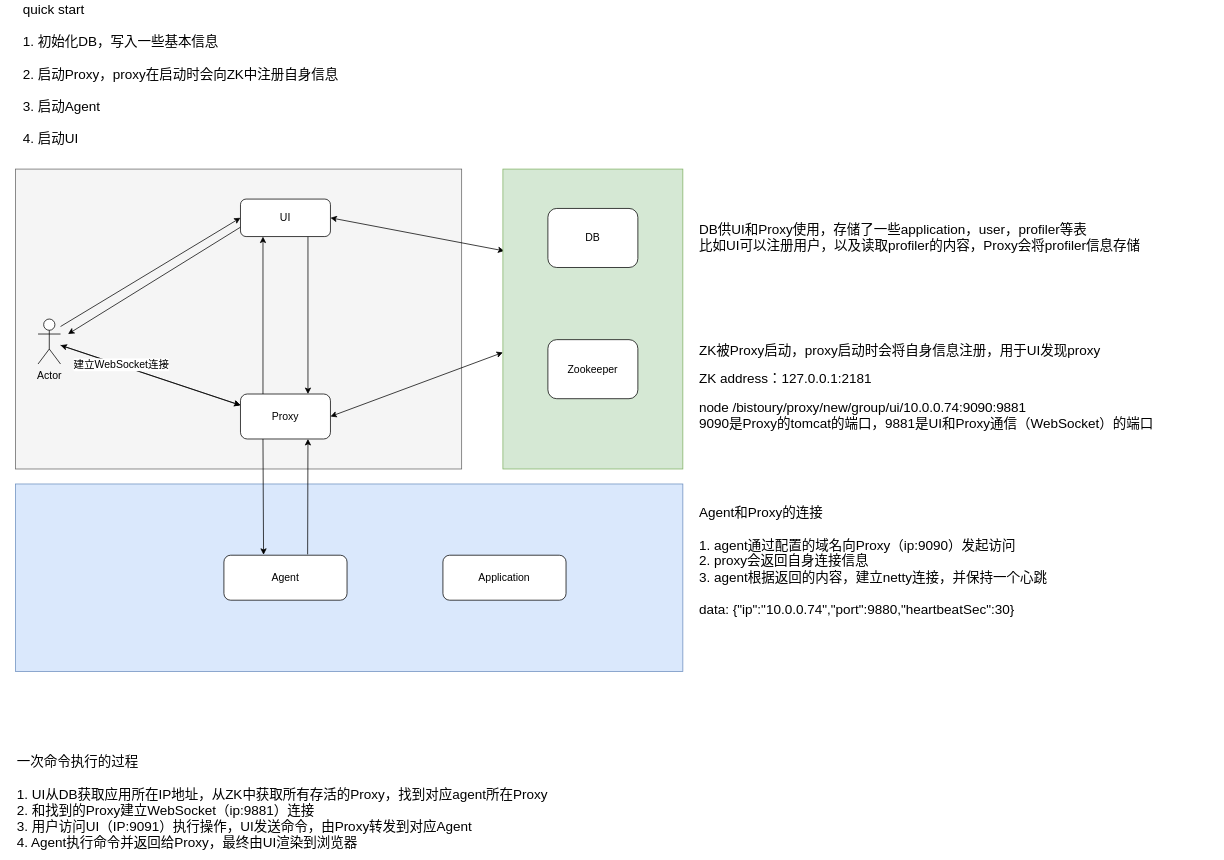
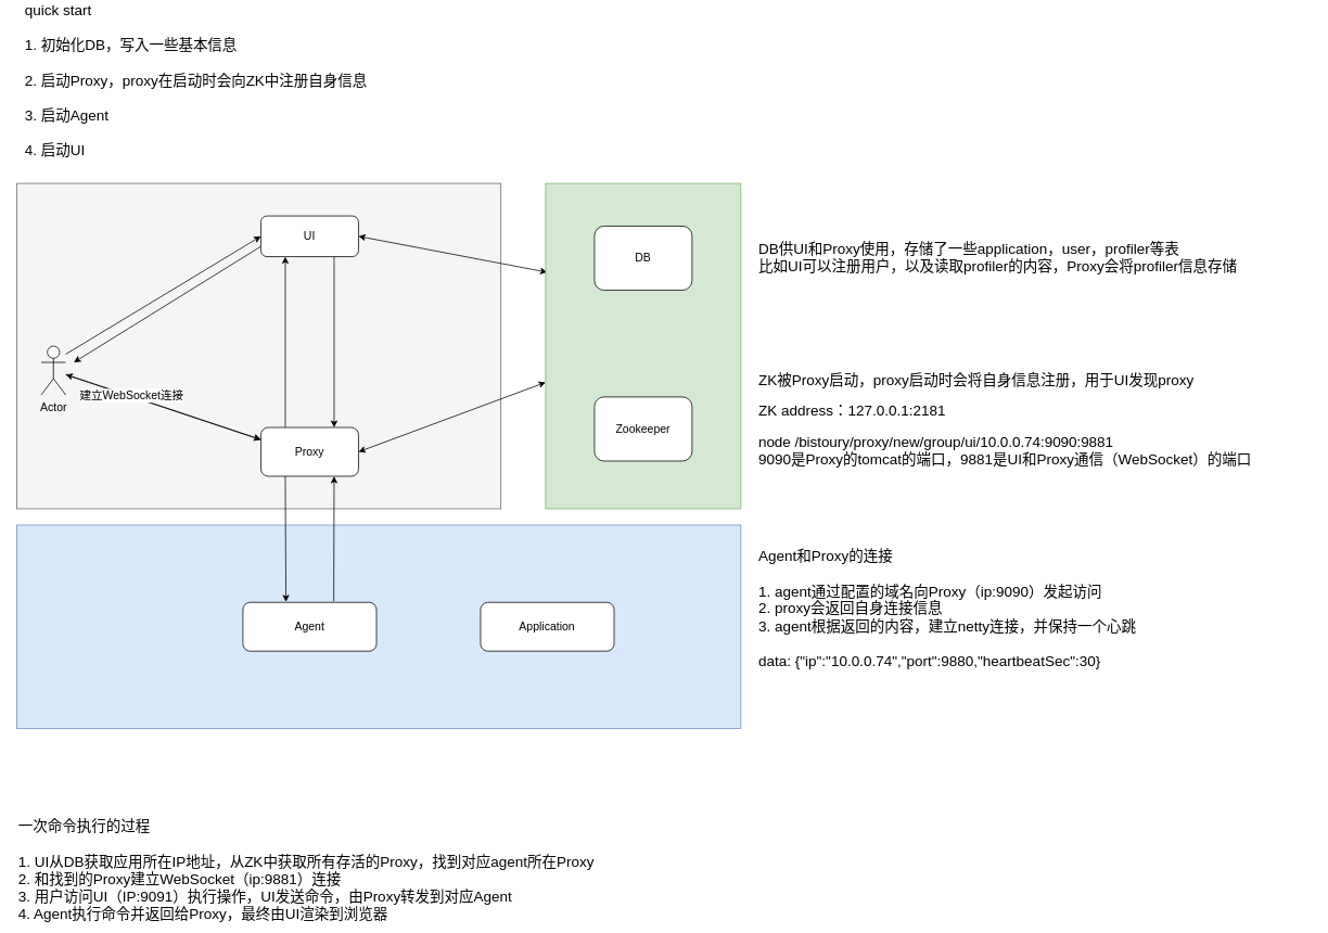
  <mxCell id="0" />
  <mxCell id="1" parent="0" />
  <mxCell id="2" value="" style="rounded=0;whiteSpace=wrap;html=1;fontSize=14;align=left;fillColor=#f5f5f5;strokeColor=#666666;fontColor=#333333;" vertex="1" parent="1"><mxGeometry x="20" y="225" width="595" height="400" as="geometry" /></mxCell>
  <mxCell id="3" value="" style="endArrow=classic;startArrow=classic;html=1;fontSize=14;align=left;entryX=0;entryY=0.25;entryDx=0;entryDy=0;" edge="1" parent="1" source="12" target="8"><mxGeometry width="50" height="50" relative="1" as="geometry"><mxPoint x="390" y="685" as="sourcePoint" /><mxPoint x="440" y="635" as="targetPoint" /></mxGeometry></mxCell>
  <mxCell id="4" style="rounded=0;orthogonalLoop=1;jettySize=auto;html=1;exitX=0;exitY=0.75;exitDx=0;exitDy=0;fontSize=14;" edge="1" parent="1" source="6"><mxGeometry relative="1" as="geometry"><mxPoint x="90" y="445" as="targetPoint" /></mxGeometry></mxCell>
  <mxCell id="5" style="edgeStyle=none;rounded=0;orthogonalLoop=1;jettySize=auto;html=1;entryX=0.75;entryY=0;entryDx=0;entryDy=0;exitX=0.75;exitY=1;exitDx=0;exitDy=0;fontSize=14;" edge="1" parent="1" source="6" target="8"><mxGeometry relative="1" as="geometry" /></mxCell>
  <mxCell id="6" value="UI" style="rounded=1;whiteSpace=wrap;html=1;fontSize=14;" vertex="1" parent="1"><mxGeometry x="320" y="265" width="120" height="50" as="geometry" /></mxCell>
  <mxCell id="7" value="" style="edgeStyle=none;rounded=0;orthogonalLoop=1;jettySize=auto;html=1;exitX=0.25;exitY=0;exitDx=0;exitDy=0;entryX=0.25;entryY=1;entryDx=0;entryDy=0;fontSize=14;" edge="1" parent="1" source="8" target="6"><mxGeometry x="0.1" y="-20" relative="1" as="geometry"><mxPoint as="offset" /></mxGeometry></mxCell>
  <mxCell id="8" value="Proxy" style="rounded=1;whiteSpace=wrap;html=1;fontSize=14;" vertex="1" parent="1"><mxGeometry x="320" y="525" width="120" height="60" as="geometry" /></mxCell>
  <mxCell id="9" style="rounded=0;orthogonalLoop=1;jettySize=auto;html=1;entryX=0;entryY=0.5;entryDx=0;entryDy=0;fontSize=14;" edge="1" parent="1" target="6"><mxGeometry relative="1" as="geometry"><mxPoint x="80" y="435" as="sourcePoint" /></mxGeometry></mxCell>
  <mxCell id="10" style="edgeStyle=none;rounded=0;orthogonalLoop=1;jettySize=auto;html=1;entryX=0;entryY=0.25;entryDx=0;entryDy=0;fontSize=14;" edge="1" parent="1" source="12" target="8"><mxGeometry relative="1" as="geometry" /></mxCell>
  <mxCell id="11" value="建立WebSocket连接" style="edgeLabel;html=1;align=center;verticalAlign=middle;resizable=0;points=[];fontSize=14;" vertex="1" connectable="0" parent="10"><mxGeometry x="-0.328" y="1" relative="1" as="geometry"><mxPoint as="offset" /></mxGeometry></mxCell>
  <mxCell id="12" value="Actor" style="shape=umlActor;verticalLabelPosition=bottom;verticalAlign=top;html=1;outlineConnect=0;fontSize=14;" vertex="1" parent="1"><mxGeometry x="50" y="425" width="30" height="60" as="geometry" /></mxCell>
  <mxCell id="13" value="" style="endArrow=classic;startArrow=classic;html=1;fontSize=14;align=left;exitX=1;exitY=0.5;exitDx=0;exitDy=0;entryX=0.008;entryY=0.273;entryDx=0;entryDy=0;entryPerimeter=0;" edge="1" parent="1" source="6" target="16"><mxGeometry width="50" height="50" relative="1" as="geometry"><mxPoint x="650" y="505" as="sourcePoint" /><mxPoint x="700" y="455" as="targetPoint" /></mxGeometry></mxCell>
  <mxCell id="14" value="" style="endArrow=classic;startArrow=classic;html=1;fontSize=14;align=left;exitX=1;exitY=0.5;exitDx=0;exitDy=0;" edge="1" parent="1" source="8" target="16"><mxGeometry width="50" height="50" relative="1" as="geometry"><mxPoint x="650" y="505" as="sourcePoint" /><mxPoint x="700" y="455" as="targetPoint" /></mxGeometry></mxCell>
  <mxCell id="15" value="" style="group" vertex="1" connectable="0" parent="1"><mxGeometry x="670" y="225" width="940" height="420" as="geometry" /></mxCell>
  <mxCell id="16" value="" style="rounded=0;whiteSpace=wrap;html=1;fontSize=14;fillColor=#d5e8d4;strokeColor=#82b366;" vertex="1" parent="15"><mxGeometry width="240" height="400" as="geometry" /></mxCell>
  <mxCell id="17" value="DB" style="rounded=1;whiteSpace=wrap;html=1;fontSize=14;" vertex="1" parent="15"><mxGeometry x="60" y="52.5" width="120" height="78.75" as="geometry" /></mxCell>
- <mxCell id="18" value="Zookeeper" style="rounded=1;whiteSpace=wrap;html=1;fontSize=14;" vertex="1" parent="15"><mxGeometry x="60" y="227.5" width="120" height="78.75" as="geometry" /></mxCell>
+ <mxCell id="18" value="Zookeeper" style="rounded=1;whiteSpace=wrap;html=1;fontSize=14;" vertex="1" parent="15"><mxGeometry x="60" y="262.5" width="120" height="78.75" as="geometry" /></mxCell>
  <mxCell id="19" value="&lt;font style=&quot;font-size: 18px&quot;&gt;DB供UI和Proxy使用，存储了一些application，user，profiler等表&lt;br&gt;比如UI可以注册用户，以及读取profiler的内容，Proxy会将profiler信息存储&lt;br style=&quot;font-size: 14px&quot;&gt;&lt;/font&gt;" style="text;html=1;align=left;verticalAlign=middle;resizable=0;points=[];autosize=1;strokeColor=none;fontSize=14;" vertex="1" parent="15"><mxGeometry x="260" y="71.875" width="600" height="40" as="geometry" /></mxCell>
  <mxCell id="20" value="&lt;font&gt;&lt;span style=&quot;font-size: 18px ; background-color: rgb(255 , 255 , 255)&quot;&gt;ZK被Proxy启动，proxy启动时会将自身信息注册，用于UI发现proxy&lt;/span&gt;&lt;br&gt;&lt;br&gt;&lt;span style=&quot;font-size: 18px&quot;&gt;ZK address：127.0.0.1:2181&lt;br&gt;&lt;/span&gt;&lt;br&gt;&lt;span style=&quot;font-size: 18px ; letter-spacing: -0.08px ; background-color: rgb(255 , 255 , 255)&quot;&gt;&lt;font style=&quot;font-size: 18px&quot;&gt;node /bistoury/proxy/new/group/ui/10.0.0.74:9090:9881&lt;/font&gt;&lt;/span&gt;&lt;br&gt;&lt;span style=&quot;background-color: rgb(255 , 255 , 255)&quot;&gt;&lt;div&gt;&lt;span style=&quot;font-size: 18px&quot;&gt;9090是Proxy的tomcat的端口，9881是UI和Proxy通信（WebSocket）的端口&lt;/span&gt;&lt;/div&gt;&lt;div style=&quot;font-size: 18px&quot;&gt;&lt;br&gt;&lt;/div&gt;&lt;/span&gt;&lt;/font&gt;" style="text;html=1;align=left;verticalAlign=middle;resizable=0;points=[];autosize=1;strokeColor=none;fontSize=14;" vertex="1" parent="15"><mxGeometry x="260" y="236.873" width="620" height="130" as="geometry" /></mxCell>
  <mxCell id="21" value="&lt;font style=&quot;font-size: 18px&quot;&gt;Agent和Proxy的连接&lt;br&gt;&lt;br&gt;1. agent通过配置的域名向Proxy（ip:9090）发起访问&lt;br&gt;2. proxy会返回自身连接信息&lt;br&gt;3. agent根据返回的内容，建立netty连接，并保持一个心跳&lt;br&gt;&lt;br&gt;data: {&quot;ip&quot;:&quot;10.0.0.74&quot;,&quot;port&quot;:9880,&quot;heartbeatSec&quot;:30}&lt;br&gt;&lt;br&gt;&lt;br&gt;&lt;/font&gt;" style="text;html=1;align=left;verticalAlign=middle;resizable=0;points=[];autosize=1;strokeColor=none;fontSize=14;" vertex="1" parent="1"><mxGeometry x="930" y="685" width="480" height="170" as="geometry" /></mxCell>
  <mxCell id="22" value="&lt;font style=&quot;font-size: 18px&quot;&gt;&lt;font style=&quot;font-size: 18px&quot;&gt;一次命令执行的过程&lt;br&gt;&lt;/font&gt;&lt;br&gt;1. UI从DB获取应用所在IP地址，从ZK中获取所有存活的Proxy，找到对应agent所在Proxy&lt;br&gt;2. 和找到的Proxy建立WebSocket（ip:9881）连接&lt;br&gt;3. 用户访问UI（IP:9091）执行操作，UI发送命令，由Proxy转发到对应Agent&lt;br&gt;4. Agent执行命令并返回给Proxy，最终由UI渲染到浏览器&lt;/font&gt;" style="text;html=1;align=left;verticalAlign=middle;resizable=0;points=[];autosize=1;fontSize=14;gradientColor=#ffffff;" vertex="1" parent="1"><mxGeometry x="20" y="1015" width="720" height="110" as="geometry" /></mxCell>
  <mxCell id="23" value="" style="group" vertex="1" connectable="0" parent="1"><mxGeometry x="20" y="645" width="890" height="250" as="geometry" /></mxCell>
  <mxCell id="24" value="" style="rounded=0;whiteSpace=wrap;html=1;fontSize=14;align=left;fillColor=#dae8fc;strokeColor=#6c8ebf;" vertex="1" parent="23"><mxGeometry width="890" height="250" as="geometry" /></mxCell>
  <mxCell id="25" value="Agent" style="rounded=1;whiteSpace=wrap;html=1;fontSize=14;" vertex="1" parent="23"><mxGeometry x="277.898" y="95" width="164.211" height="60" as="geometry" /></mxCell>
  <mxCell id="26" value="Application" style="rounded=1;whiteSpace=wrap;html=1;fontSize=14;align=center;" vertex="1" parent="23"><mxGeometry x="569.997" y="95" width="164.211" height="60" as="geometry" /></mxCell>
  <mxCell id="27" style="edgeStyle=none;rounded=0;orthogonalLoop=1;jettySize=auto;html=1;exitX=0.25;exitY=1;exitDx=0;exitDy=0;entryX=0.322;entryY=-0.01;entryDx=0;entryDy=0;fontSize=14;align=left;entryPerimeter=0;" edge="1" parent="1" source="8" target="25"><mxGeometry relative="1" as="geometry" /></mxCell>
  <mxCell id="28" style="edgeStyle=none;rounded=0;orthogonalLoop=1;jettySize=auto;html=1;exitX=0.68;exitY=-0.019;exitDx=0;exitDy=0;entryX=0.75;entryY=1;entryDx=0;entryDy=0;fontSize=14;align=left;exitPerimeter=0;" edge="1" parent="1" source="25" target="8"><mxGeometry relative="1" as="geometry" /></mxCell>
  <mxCell id="29" value="&lt;div style=&quot;text-align: left ; font-size: 18px&quot;&gt;&lt;font style=&quot;font-size: 18px&quot;&gt;quick start&lt;/font&gt;&lt;/div&gt;&lt;div style=&quot;text-align: left ; font-size: 18px&quot;&gt;&lt;font style=&quot;font-size: 18px&quot;&gt;&lt;br&gt;&lt;/font&gt;&lt;/div&gt;&lt;div style=&quot;text-align: left ; font-size: 18px&quot;&gt;&lt;font style=&quot;font-size: 18px&quot;&gt;1. 初始化DB，写入一些基本信息&lt;/font&gt;&lt;/div&gt;&lt;div style=&quot;text-align: left ; font-size: 18px&quot;&gt;&lt;font style=&quot;font-size: 18px&quot;&gt;&lt;br&gt;&lt;/font&gt;&lt;/div&gt;&lt;div style=&quot;text-align: left ; font-size: 18px&quot;&gt;&lt;font style=&quot;font-size: 18px&quot;&gt;2. 启动Proxy，proxy在启动时会向ZK中注册自身信息&lt;/font&gt;&lt;/div&gt;&lt;div style=&quot;text-align: left ; font-size: 18px&quot;&gt;&lt;font style=&quot;font-size: 18px&quot;&gt;&lt;br&gt;&lt;/font&gt;&lt;/div&gt;&lt;div style=&quot;text-align: left ; font-size: 18px&quot;&gt;&lt;font style=&quot;font-size: 18px&quot;&gt;3. 启动Agent&lt;/font&gt;&lt;/div&gt;&lt;div style=&quot;text-align: left ; font-size: 18px&quot;&gt;&lt;font style=&quot;font-size: 18px&quot;&gt;&lt;br&gt;&lt;/font&gt;&lt;/div&gt;&lt;div style=&quot;text-align: left ; font-size: 18px&quot;&gt;&lt;font style=&quot;font-size: 18px&quot;&gt;4. 启动UI&lt;/font&gt;&lt;/div&gt;&lt;div style=&quot;text-align: left ; font-size: 18px&quot;&gt;&lt;span&gt;&lt;br style=&quot;font-size: 14px&quot;&gt;&lt;/span&gt;&lt;/div&gt;" style="text;html=1;align=center;verticalAlign=middle;resizable=0;points=[];autosize=1;strokeColor=none;fontSize=14;" vertex="1" parent="1"><mxGeometry x="20" y="20" width="440" height="180" as="geometry" /></mxCell>
